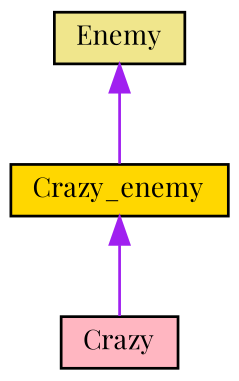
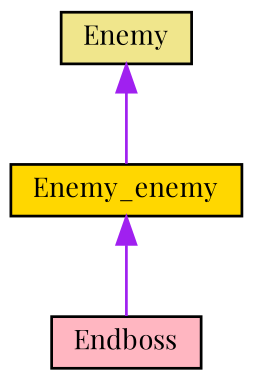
  digraph {
    fontname="Playfair Display"
    rankdir=TB
    node [color=black fontname="Playfair Display" fontsize=10 shape=record style=filled]
    edge [color=purple dir=back fontname="Playfair Display" fontsize=10 labelfontname=Helvetica labelfontsize=10 style=solid]
    n1 [fillcolor=khaki height=0.2 label=Enemy width=0.4]
-   n2 [fillcolor=gold height=0.2 label=Crazy_enemy width=0.4]
-   n3 [fillcolor=lightpink height=0.2 label=Crazy width=0.4]
+   n2 [fillcolor=gold height=0.2 label=Enemy_enemy width=0.4]
+   n3 [fillcolor=lightpink height=0.2 label=Endboss width=0.4]
    n1 -> n2
    n2 -> n3
  }
